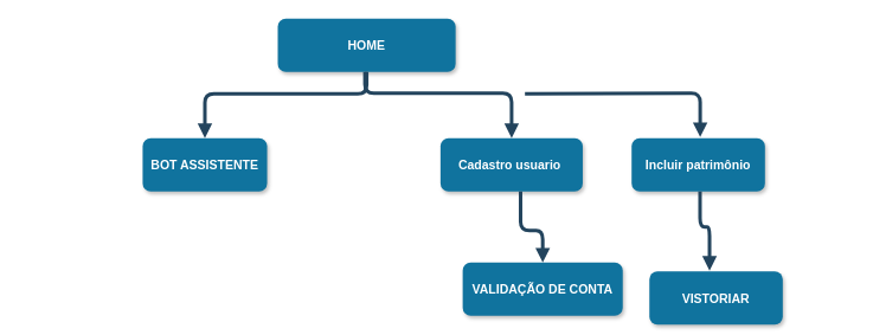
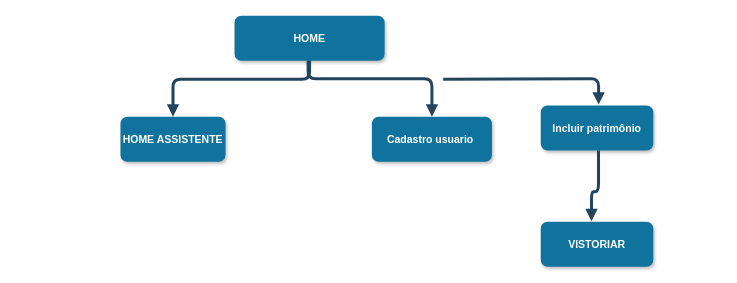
  <mxCell id="0" />
  <mxCell id="1" parent="0" />
  <mxCell id="2" value="HOME" style="rounded=1;fillColor=#10739E;strokeColor=none;shadow=1;gradientColor=none;fontStyle=1;fontColor=#FFFFFF;fontSize=14;" vertex="1" parent="1"><mxGeometry x="312" y="20.5" width="200" height="60" as="geometry" /></mxCell>
- <mxCell id="3" value="VISTORIAR" style="rounded=1;fillColor=#10739E;strokeColor=none;shadow=1;gradientColor=none;fontStyle=1;fontColor=#FFFFFF;fontSize=14;" vertex="1" parent="1"><mxGeometry x="730" y="305" width="150" height="60" as="geometry" /></mxCell>
- <mxCell id="4" value="BOT ASSISTENTE" style="rounded=1;fillColor=#10739E;strokeColor=none;shadow=1;gradientColor=none;fontStyle=1;fontColor=#FFFFFF;fontSize=14;" vertex="1" parent="1"><mxGeometry x="160" y="155" width="140" height="60" as="geometry" /></mxCell>
+ <mxCell id="3" value="VISTORIAR" style="rounded=1;fillColor=#10739E;strokeColor=none;shadow=1;gradientColor=none;fontStyle=1;fontColor=#FFFFFF;fontSize=14;" vertex="1" parent="1"><mxGeometry x="720" y="295" width="150" height="60" as="geometry" /></mxCell>
+ <mxCell id="4" value="HOME ASSISTENTE" style="rounded=1;fillColor=#10739E;strokeColor=none;shadow=1;gradientColor=none;fontStyle=1;fontColor=#FFFFFF;fontSize=14;" vertex="1" parent="1"><mxGeometry x="160" y="155" width="140" height="60" as="geometry" /></mxCell>
  <mxCell id="5" value="" style="edgeStyle=elbowEdgeStyle;elbow=vertical;strokeWidth=4;endArrow=block;endFill=1;fontStyle=1;strokeColor=#23445D;entryX=0.5;entryY=0;entryDx=0;entryDy=0;" edge="1" parent="1" source="2" target="4"><mxGeometry x="20" y="25" width="100" height="100" as="geometry"><mxPoint x="300" y="65" as="sourcePoint" /><mxPoint x="130" y="145" as="targetPoint" /><Array as="points"><mxPoint x="290" y="105" /><mxPoint x="20" y="105" /><mxPoint x="200" y="106" /></Array></mxGeometry></mxCell>
  <mxCell id="6" value="" style="edgeStyle=elbowEdgeStyle;elbow=vertical;strokeWidth=4;endArrow=block;endFill=1;fontStyle=1;strokeColor=#23445D;entryX=0.5;entryY=0;entryDx=0;entryDy=0;" edge="1" parent="1" target="7"><mxGeometry x="20" y="25" width="100" height="100" as="geometry"><mxPoint x="410" y="80.5" as="sourcePoint" /><mxPoint x="660" y="145" as="targetPoint" /><Array as="points"><mxPoint x="508" y="104.5" /></Array></mxGeometry></mxCell>
  <mxCell id="7" value="Cadastro usuario " style="rounded=1;fillColor=#10739E;strokeColor=none;shadow=1;gradientColor=none;fontStyle=1;fontColor=#FFFFFF;fontSize=14;" vertex="1" parent="1"><mxGeometry x="495" y="155" width="160" height="60" as="geometry" /></mxCell>
- <mxCell id="8" value="Incluir patrimônio" style="rounded=1;fillColor=#10739E;strokeColor=none;shadow=1;gradientColor=none;fontStyle=1;fontColor=#FFFFFF;fontSize=14;" vertex="1" parent="1"><mxGeometry x="710" y="155" width="150" height="60" as="geometry" /></mxCell>
+ <mxCell id="8" value="Incluir patrimônio" style="rounded=1;fillColor=#10739E;strokeColor=none;shadow=1;gradientColor=none;fontStyle=1;fontColor=#FFFFFF;fontSize=14;" vertex="1" parent="1"><mxGeometry x="720" y="140" width="150" height="60" as="geometry" /></mxCell>
  <mxCell id="9" value="" style="edgeStyle=elbowEdgeStyle;elbow=vertical;strokeWidth=4;endArrow=block;endFill=1;fontStyle=1;strokeColor=#23445D;entryX=0.514;entryY=-0.021;entryDx=0;entryDy=0;entryPerimeter=0;" edge="1" parent="1" target="8"><mxGeometry x="322" y="25" width="100" height="100" as="geometry"><mxPoint x="590" y="105" as="sourcePoint" /><mxPoint x="962" y="155" as="targetPoint" /><Array as="points"><mxPoint x="810" y="104.5" /></Array></mxGeometry></mxCell>
- <mxCell id="10" value="VALIDAÇÃO DE CONTA" style="rounded=1;fillColor=#10739E;strokeColor=none;shadow=1;gradientColor=none;fontStyle=1;fontColor=#FFFFFF;fontSize=14;" vertex="1" parent="1"><mxGeometry x="520" y="295" width="180" height="60" as="geometry" /></mxCell>
- <mxCell id="11" value="" style="edgeStyle=elbowEdgeStyle;elbow=vertical;strokeWidth=4;endArrow=block;endFill=1;fontStyle=1;strokeColor=#23445D;entryX=0.5;entryY=0;entryDx=0;entryDy=0;exitX=0.563;exitY=1;exitDx=0;exitDy=0;exitPerimeter=0;" edge="1" parent="1" target="10" source="7"><mxGeometry x="269.64" y="299.5" width="100" height="100" as="geometry"><mxPoint x="659.64" y="215" as="sourcePoint" /><mxPoint x="659.64" y="265" as="targetPoint" /><Array as="points"><mxPoint x="659.64" y="259" /></Array></mxGeometry></mxCell>
  <mxCell id="12" value="" style="edgeStyle=elbowEdgeStyle;elbow=vertical;strokeWidth=4;endArrow=block;endFill=1;fontStyle=1;strokeColor=#23445D;entryX=0.451;entryY=-0.015;entryDx=0;entryDy=0;entryPerimeter=0;exitX=0.513;exitY=0.998;exitDx=0;exitDy=0;exitPerimeter=0;" edge="1" parent="1" source="8" target="3"><mxGeometry x="569.5" y="299.5" width="100" height="100" as="geometry"><mxPoint x="959.5" y="215" as="sourcePoint" /><mxPoint x="960" y="275" as="targetPoint" /><Array as="points"><mxPoint x="870" y="255" /><mxPoint x="790" y="245" /><mxPoint x="959.5" y="259" /></Array></mxGeometry></mxCell>
